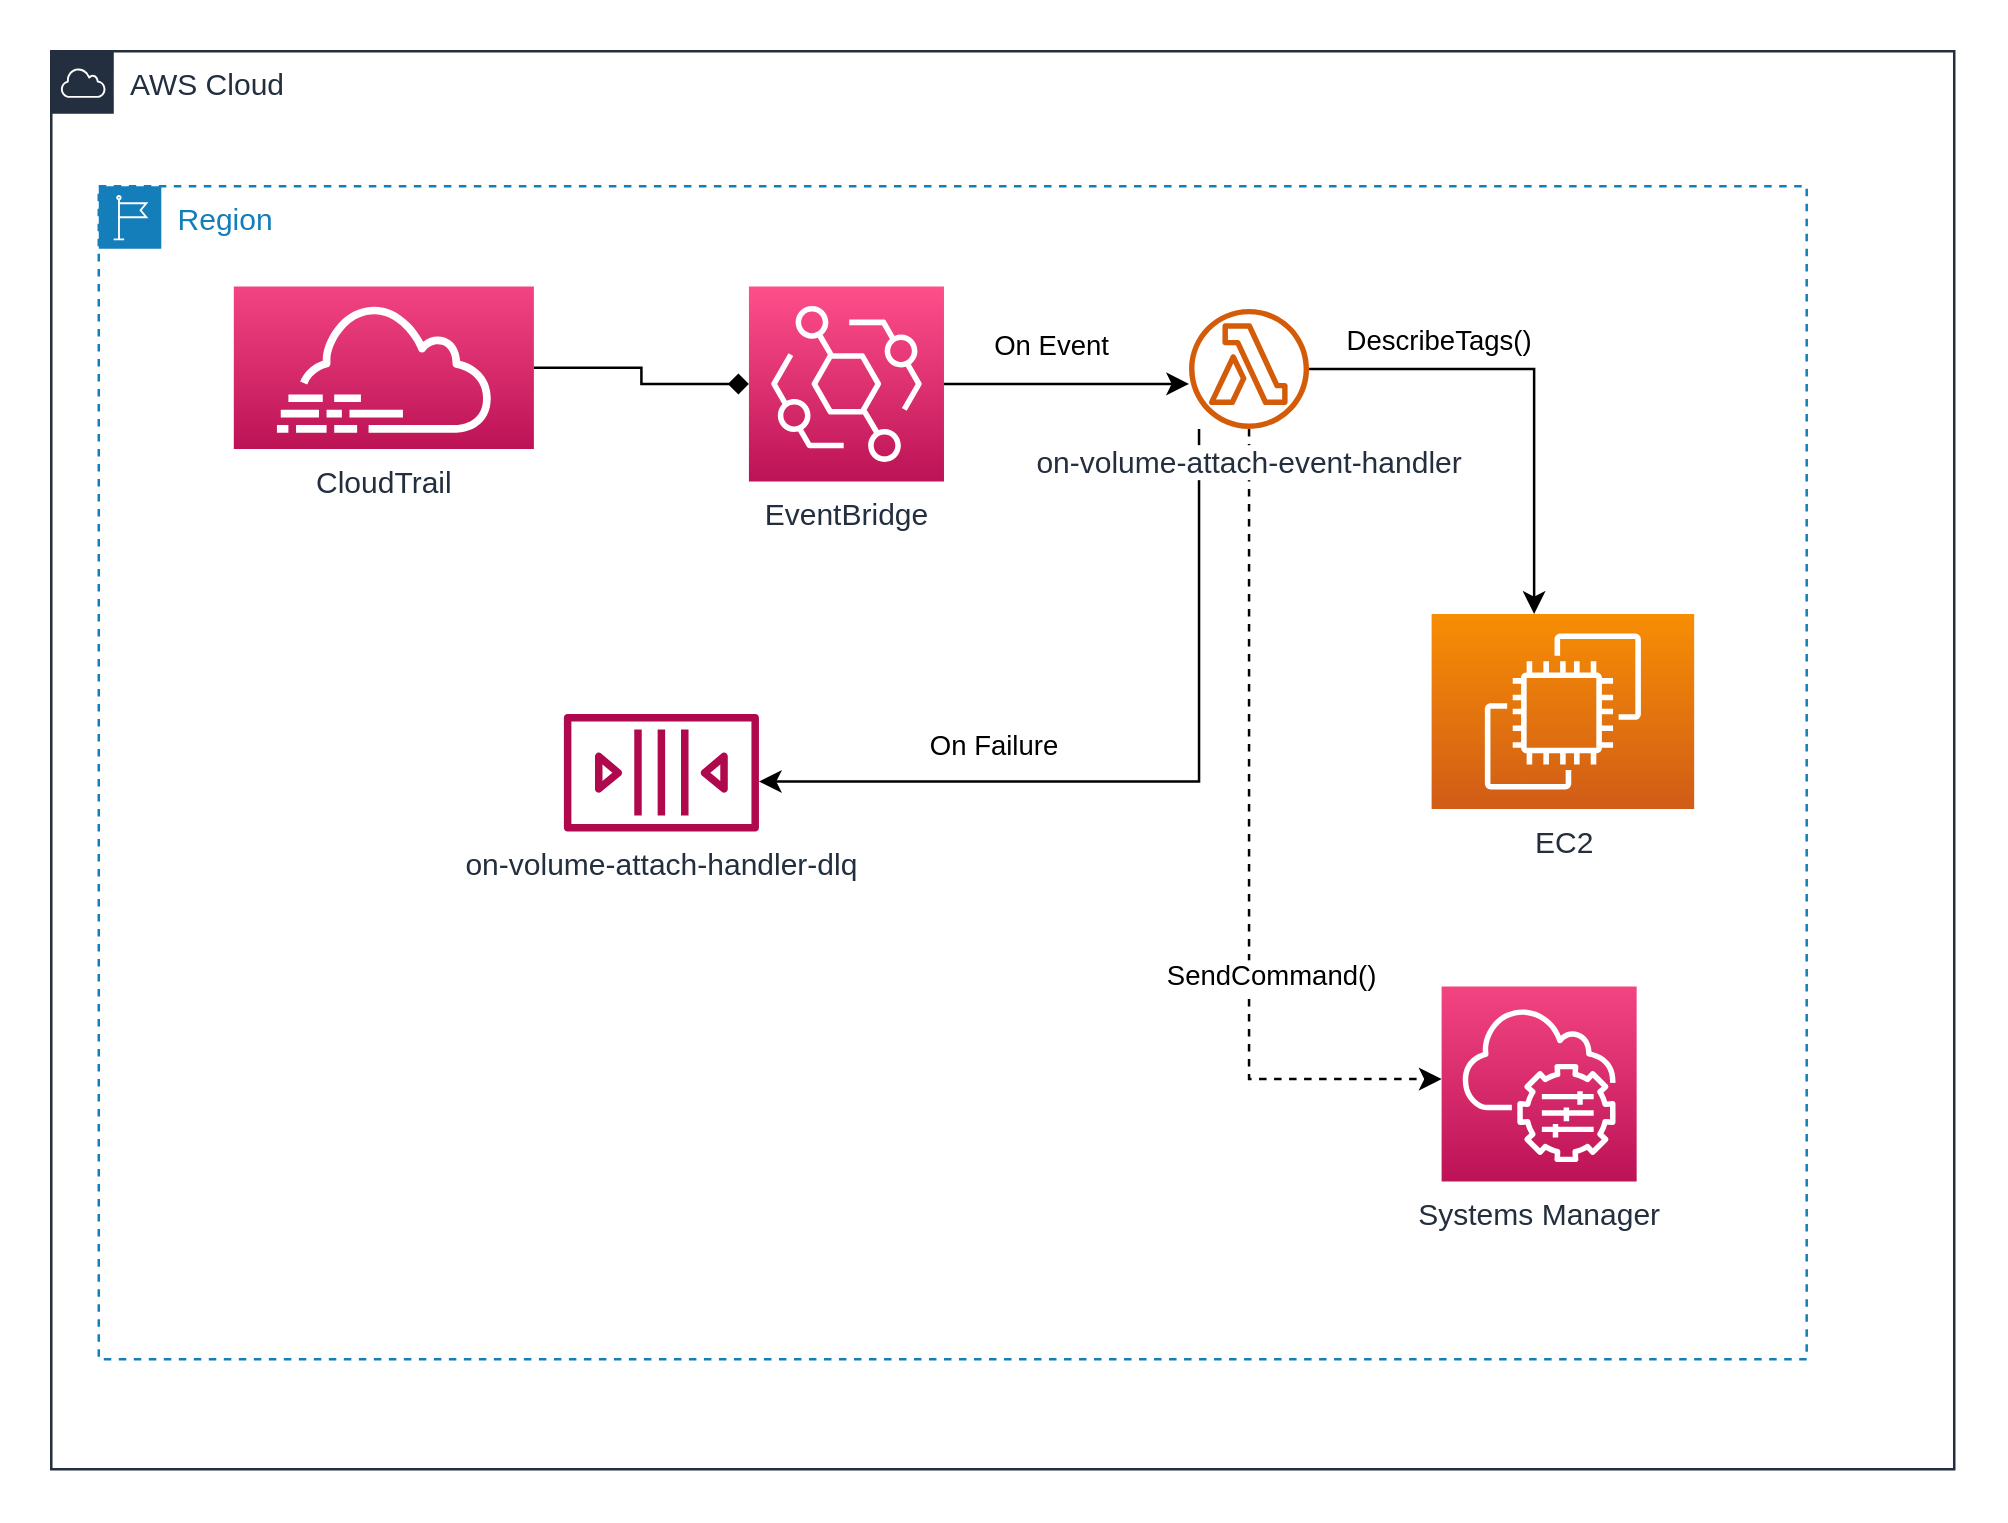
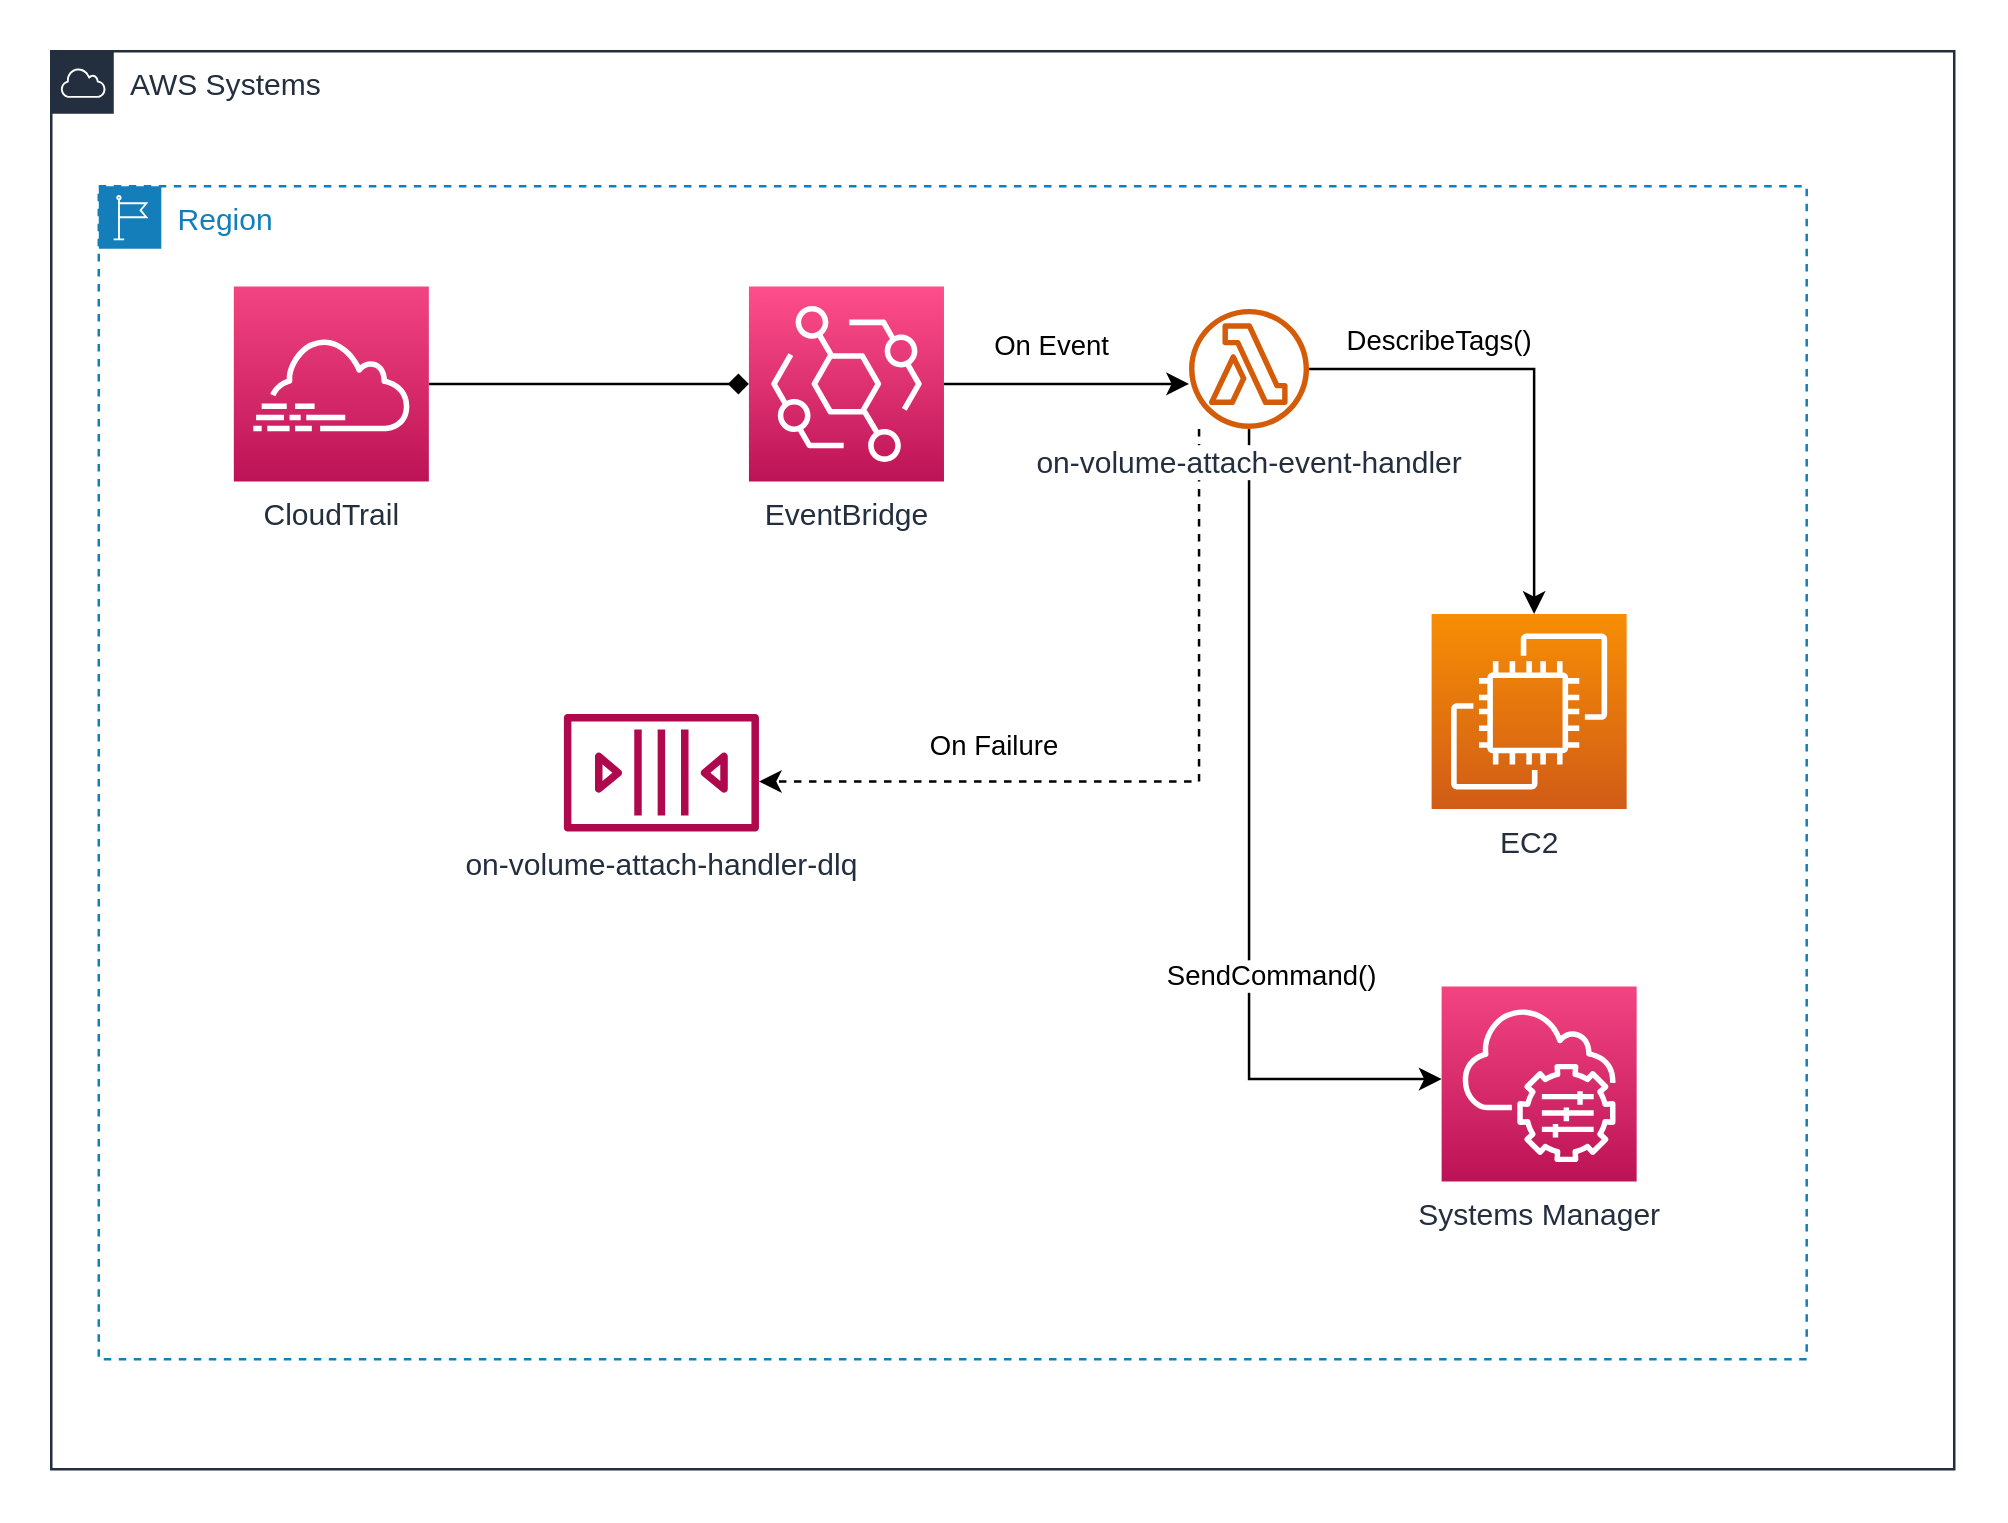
  <mxCell id="0" />
  <mxCell id="1" parent="0" />
- <mxCell id="2" value="AWS Cloud" style="points=[[0,0],[0.25,0],[0.5,0],[0.75,0],[1,0],[1,0.25],[1,0.5],[1,0.75],[1,1],[0.75,1],[0.5,1],[0.25,1],[0,1],[0,0.75],[0,0.5],[0,0.25]];outlineConnect=0;gradientColor=none;html=1;whiteSpace=wrap;fontSize=12;fontStyle=0;container=1;pointerEvents=0;collapsible=0;recursiveResize=0;shape=mxgraph.aws4.group;grIcon=mxgraph.aws4.group_aws_cloud;strokeColor=#232F3E;fillColor=none;verticalAlign=top;align=left;spacingLeft=30;fontColor=#232F3E;dashed=0;" parent="1" vertex="1"><mxGeometry x="20" y="20" width="761" height="567" as="geometry" /></mxCell>
+ <mxCell id="2" value="AWS Systems" style="points=[[0,0],[0.25,0],[0.5,0],[0.75,0],[1,0],[1,0.25],[1,0.5],[1,0.75],[1,1],[0.75,1],[0.5,1],[0.25,1],[0,1],[0,0.75],[0,0.5],[0,0.25]];outlineConnect=0;gradientColor=none;html=1;whiteSpace=wrap;fontSize=12;fontStyle=0;container=1;pointerEvents=0;collapsible=0;recursiveResize=0;shape=mxgraph.aws4.group;grIcon=mxgraph.aws4.group_aws_cloud;strokeColor=#232F3E;fillColor=none;verticalAlign=top;align=left;spacingLeft=30;fontColor=#232F3E;dashed=0;" parent="1" vertex="1"><mxGeometry x="20" y="20" width="761" height="567" as="geometry" /></mxCell>
  <mxCell id="3" value="Region" style="points=[[0,0],[0.25,0],[0.5,0],[0.75,0],[1,0],[1,0.25],[1,0.5],[1,0.75],[1,1],[0.75,1],[0.5,1],[0.25,1],[0,1],[0,0.75],[0,0.5],[0,0.25]];outlineConnect=0;gradientColor=none;html=1;whiteSpace=wrap;fontSize=12;fontStyle=0;container=1;pointerEvents=0;collapsible=0;recursiveResize=0;shape=mxgraph.aws4.group;grIcon=mxgraph.aws4.group_region;strokeColor=#147EBA;fillColor=none;verticalAlign=top;align=left;spacingLeft=30;fontColor=#147EBA;dashed=1;" parent="2" vertex="1"><mxGeometry x="19" y="54" width="683" height="469" as="geometry" /></mxCell>
  <mxCell id="4" style="edgeStyle=orthogonalEdgeStyle;rounded=0;orthogonalLoop=1;jettySize=auto;html=1;endArrow=diamond;" edge="1" parent="3" source="5" target="18"><mxGeometry relative="1" as="geometry" /></mxCell>
- <mxCell id="5" value="CloudTrail" style="sketch=0;points=[[0,0,0],[0.25,0,0],[0.5,0,0],[0.75,0,0],[1,0,0],[0,1,0],[0.25,1,0],[0.5,1,0],[0.75,1,0],[1,1,0],[0,0.25,0],[0,0.5,0],[0,0.75,0],[1,0.25,0],[1,0.5,0],[1,0.75,0]];points=[[0,0,0],[0.25,0,0],[0.5,0,0],[0.75,0,0],[1,0,0],[0,1,0],[0.25,1,0],[0.5,1,0],[0.75,1,0],[1,1,0],[0,0.25,0],[0,0.5,0],[0,0.75,0],[1,0.25,0],[1,0.5,0],[1,0.75,0]];outlineConnect=0;fontColor=#232F3E;gradientColor=#F34482;gradientDirection=north;fillColor=#BC1356;strokeColor=#ffffff;dashed=0;verticalLabelPosition=bottom;verticalAlign=top;align=center;html=1;fontSize=12;fontStyle=0;aspect=fixed;shape=mxgraph.aws4.resourceIcon;resIcon=mxgraph.aws4.cloudtrail;" parent="3" vertex="1"><mxGeometry x="54" y="40" width="120" height="65" as="geometry" /></mxCell>
+ <mxCell id="5" value="CloudTrail" style="sketch=0;points=[[0,0,0],[0.25,0,0],[0.5,0,0],[0.75,0,0],[1,0,0],[0,1,0],[0.25,1,0],[0.5,1,0],[0.75,1,0],[1,1,0],[0,0.25,0],[0,0.5,0],[0,0.75,0],[1,0.25,0],[1,0.5,0],[1,0.75,0]];points=[[0,0,0],[0.25,0,0],[0.5,0,0],[0.75,0,0],[1,0,0],[0,1,0],[0.25,1,0],[0.5,1,0],[0.75,1,0],[1,1,0],[0,0.25,0],[0,0.5,0],[0,0.75,0],[1,0.25,0],[1,0.5,0],[1,0.75,0]];outlineConnect=0;fontColor=#232F3E;gradientColor=#F34482;gradientDirection=north;fillColor=#BC1356;strokeColor=#ffffff;dashed=0;verticalLabelPosition=bottom;verticalAlign=top;align=center;html=1;fontSize=12;fontStyle=0;aspect=fixed;shape=mxgraph.aws4.resourceIcon;resIcon=mxgraph.aws4.cloudtrail;" parent="3" vertex="1"><mxGeometry x="54" y="40" width="78" height="78" as="geometry" /></mxCell>
  <mxCell id="6" style="edgeStyle=orthogonalEdgeStyle;rounded=0;orthogonalLoop=1;jettySize=auto;html=1;dashed=0;" parent="3" source="18" target="14" edge="1"><mxGeometry relative="1" as="geometry"><mxPoint x="142.789" y="272.5" as="sourcePoint" /><Array as="points"><mxPoint x="345" y="79" /><mxPoint x="345" y="79" /></Array></mxGeometry></mxCell>
  <mxCell id="7" value="On Event" style="edgeLabel;html=1;align=center;verticalAlign=middle;resizable=0;points=[];" parent="6" vertex="1" connectable="0"><mxGeometry x="-0.348" y="1" relative="1" as="geometry"><mxPoint x="10" y="-15" as="offset" /></mxGeometry></mxCell>
- <mxCell id="8" style="edgeStyle=orthogonalEdgeStyle;rounded=0;orthogonalLoop=1;jettySize=auto;html=1;dashed=0;" parent="3" target="15" edge="1" source="14"><mxGeometry relative="1" as="geometry"><mxPoint x="302" y="320" as="sourcePoint" /><Array as="points"><mxPoint x="440" y="238" /></Array></mxGeometry></mxCell>
+ <mxCell id="8" style="edgeStyle=orthogonalEdgeStyle;rounded=0;orthogonalLoop=1;jettySize=auto;html=1;dashed=1;" parent="3" target="15" edge="1" source="14"><mxGeometry relative="1" as="geometry"><mxPoint x="302" y="320" as="sourcePoint" /><Array as="points"><mxPoint x="440" y="238" /></Array></mxGeometry></mxCell>
  <mxCell id="9" value="On Failure" style="edgeLabel;html=1;align=center;verticalAlign=middle;resizable=0;points=[];" parent="8" vertex="1" connectable="0"><mxGeometry x="0.156" y="-2" relative="1" as="geometry"><mxPoint x="-41" y="-13" as="offset" /></mxGeometry></mxCell>
  <mxCell id="10" style="edgeStyle=orthogonalEdgeStyle;rounded=0;orthogonalLoop=1;jettySize=auto;html=1;" parent="3" source="14" target="16" edge="1"><mxGeometry relative="1" as="geometry"><Array as="points"><mxPoint x="574" y="73" /></Array></mxGeometry></mxCell>
  <mxCell id="11" value="DescribeTags()" style="edgeLabel;html=1;align=center;verticalAlign=middle;resizable=0;points=[];" parent="10" vertex="1" connectable="0"><mxGeometry x="0.314" relative="1" as="geometry"><mxPoint x="-39" y="-45" as="offset" /></mxGeometry></mxCell>
- <mxCell id="12" style="edgeStyle=orthogonalEdgeStyle;rounded=0;orthogonalLoop=1;jettySize=auto;html=1;dashed=1;" parent="3" source="14" target="17" edge="1"><mxGeometry relative="1" as="geometry"><Array as="points"><mxPoint x="460" y="357" /></Array></mxGeometry></mxCell>
+ <mxCell id="12" style="edgeStyle=orthogonalEdgeStyle;rounded=0;orthogonalLoop=1;jettySize=auto;html=1;" parent="3" source="14" target="17" edge="1"><mxGeometry relative="1" as="geometry"><Array as="points"><mxPoint x="460" y="357" /></Array></mxGeometry></mxCell>
  <mxCell id="13" value="SendCommand()" style="edgeLabel;html=1;align=center;verticalAlign=middle;resizable=0;points=[];" parent="12" vertex="1" connectable="0"><mxGeometry x="0.375" y="-2" relative="1" as="geometry"><mxPoint x="10" y="-14" as="offset" /></mxGeometry></mxCell>
  <mxCell id="14" value="on-volume-attach-event-handler" style="sketch=0;outlineConnect=0;fontColor=#232F3E;gradientColor=none;fillColor=#D45B07;strokeColor=none;dashed=0;verticalLabelPosition=bottom;verticalAlign=top;align=center;html=1;fontSize=12;fontStyle=0;aspect=fixed;pointerEvents=1;shape=mxgraph.aws4.lambda_function;labelBackgroundColor=default;" parent="3" vertex="1"><mxGeometry x="436" y="49" width="48" height="48" as="geometry" /></mxCell>
  <mxCell id="15" value="on-volume-attach-handler-dlq" style="sketch=0;outlineConnect=0;fontColor=#232F3E;gradientColor=none;fillColor=#B0084D;strokeColor=none;dashed=0;verticalLabelPosition=bottom;verticalAlign=top;align=center;html=1;fontSize=12;fontStyle=0;aspect=fixed;pointerEvents=1;shape=mxgraph.aws4.queue;" parent="3" vertex="1"><mxGeometry x="186" y="211" width="78" height="47" as="geometry" /></mxCell>
- <mxCell id="16" value="EC2" style="sketch=0;points=[[0,0,0],[0.25,0,0],[0.5,0,0],[0.75,0,0],[1,0,0],[0,1,0],[0.25,1,0],[0.5,1,0],[0.75,1,0],[1,1,0],[0,0.25,0],[0,0.5,0],[0,0.75,0],[1,0.25,0],[1,0.5,0],[1,0.75,0]];outlineConnect=0;fontColor=#232F3E;gradientColor=#F78E04;gradientDirection=north;fillColor=#D05C17;strokeColor=#ffffff;dashed=0;verticalLabelPosition=bottom;verticalAlign=top;align=center;html=1;fontSize=12;fontStyle=0;aspect=fixed;shape=mxgraph.aws4.resourceIcon;resIcon=mxgraph.aws4.ec2;" parent="3" vertex="1"><mxGeometry x="533" y="171" width="105" height="78" as="geometry" /></mxCell>
+ <mxCell id="16" value="EC2" style="sketch=0;points=[[0,0,0],[0.25,0,0],[0.5,0,0],[0.75,0,0],[1,0,0],[0,1,0],[0.25,1,0],[0.5,1,0],[0.75,1,0],[1,1,0],[0,0.25,0],[0,0.5,0],[0,0.75,0],[1,0.25,0],[1,0.5,0],[1,0.75,0]];outlineConnect=0;fontColor=#232F3E;gradientColor=#F78E04;gradientDirection=north;fillColor=#D05C17;strokeColor=#ffffff;dashed=0;verticalLabelPosition=bottom;verticalAlign=top;align=center;html=1;fontSize=12;fontStyle=0;aspect=fixed;shape=mxgraph.aws4.resourceIcon;resIcon=mxgraph.aws4.ec2;" parent="3" vertex="1"><mxGeometry x="533" y="171" width="78" height="78" as="geometry" /></mxCell>
  <mxCell id="17" value="Systems Manager" style="sketch=0;points=[[0,0,0],[0.25,0,0],[0.5,0,0],[0.75,0,0],[1,0,0],[0,1,0],[0.25,1,0],[0.5,1,0],[0.75,1,0],[1,1,0],[0,0.25,0],[0,0.5,0],[0,0.75,0],[1,0.25,0],[1,0.5,0],[1,0.75,0]];points=[[0,0,0],[0.25,0,0],[0.5,0,0],[0.75,0,0],[1,0,0],[0,1,0],[0.25,1,0],[0.5,1,0],[0.75,1,0],[1,1,0],[0,0.25,0],[0,0.5,0],[0,0.75,0],[1,0.25,0],[1,0.5,0],[1,0.75,0]];outlineConnect=0;fontColor=#232F3E;gradientColor=#F34482;gradientDirection=north;fillColor=#BC1356;strokeColor=#ffffff;dashed=0;verticalLabelPosition=bottom;verticalAlign=top;align=center;html=1;fontSize=12;fontStyle=0;aspect=fixed;shape=mxgraph.aws4.resourceIcon;resIcon=mxgraph.aws4.systems_manager;" parent="3" vertex="1"><mxGeometry x="537" y="320" width="78" height="78" as="geometry" /></mxCell>
  <mxCell id="18" value="EventBridge" style="sketch=0;points=[[0,0,0],[0.25,0,0],[0.5,0,0],[0.75,0,0],[1,0,0],[0,1,0],[0.25,1,0],[0.5,1,0],[0.75,1,0],[1,1,0],[0,0.25,0],[0,0.5,0],[0,0.75,0],[1,0.25,0],[1,0.5,0],[1,0.75,0]];outlineConnect=0;fontColor=#232F3E;gradientColor=#FF4F8B;gradientDirection=north;fillColor=#BC1356;strokeColor=#ffffff;dashed=0;verticalLabelPosition=bottom;verticalAlign=top;align=center;html=1;fontSize=12;fontStyle=0;aspect=fixed;shape=mxgraph.aws4.resourceIcon;resIcon=mxgraph.aws4.eventbridge;" vertex="1" parent="3"><mxGeometry x="260" y="40" width="78" height="78" as="geometry" /></mxCell>
